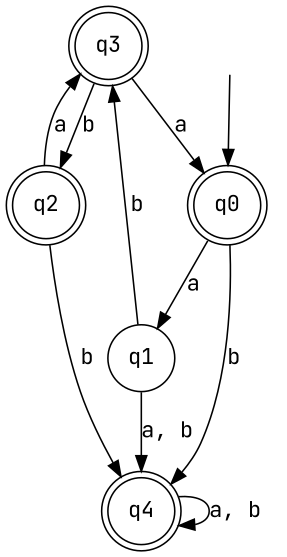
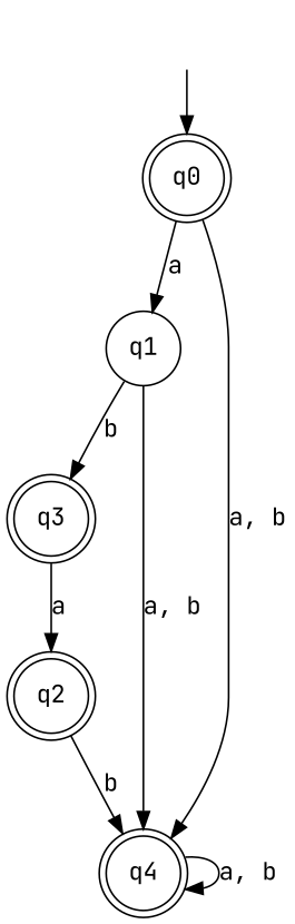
  digraph {
    fontname="JetBrains Mono"
    node [fontname="JetBrains Mono" shape=doublecircle]
    edge [fontname="JetBrains Mono"]
    q3
    q1 [shape=circle]
    q4
    q2
    q0
    _nil [style=invis shape=""]
-   q3 -> q2 [label=b]
-   q3 -> q0 [label=a]
+   q3 -> q2 [label=a]
    q1 -> q3 [label=b]
    q1 -> q4 [label="a, b"]
    q4 -> q4 [label="a, b"]
-   q2 -> q3 [label=a]
    q2 -> q4 [label=b]
    q0 -> q1 [label=a]
-   q0 -> q4 [label=b]
+   q0 -> q4 [label="a, b"]
    _nil -> q0
  }
